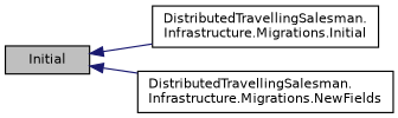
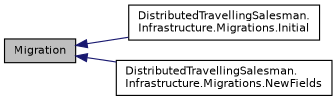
  digraph {
    rankdir=LR
    node [color=black fillcolor=white fontname=Helvetica fontsize=10 shape=record style=filled]
    edge [color=midnightblue dir=back fontname=Helvetica fontsize=10 labelfontname=Helvetica labelfontsize=10 style=solid]
-   n1 [fillcolor=grey75 fontcolor=black height=0.2 label=Initial width=0.4]
+   n1 [fillcolor=grey75 fontcolor=black height=0.2 label=Migration width=0.4]
    n2 [height=0.2 label="DistributedTravellingSalesman.\lInfrastructure.Migrations.Initial" width=0.4]
    n3 [height=0.2 label="DistributedTravellingSalesman.\lInfrastructure.Migrations.NewFields" width=0.4]
    n1 -> n2
    n1 -> n3
  }
